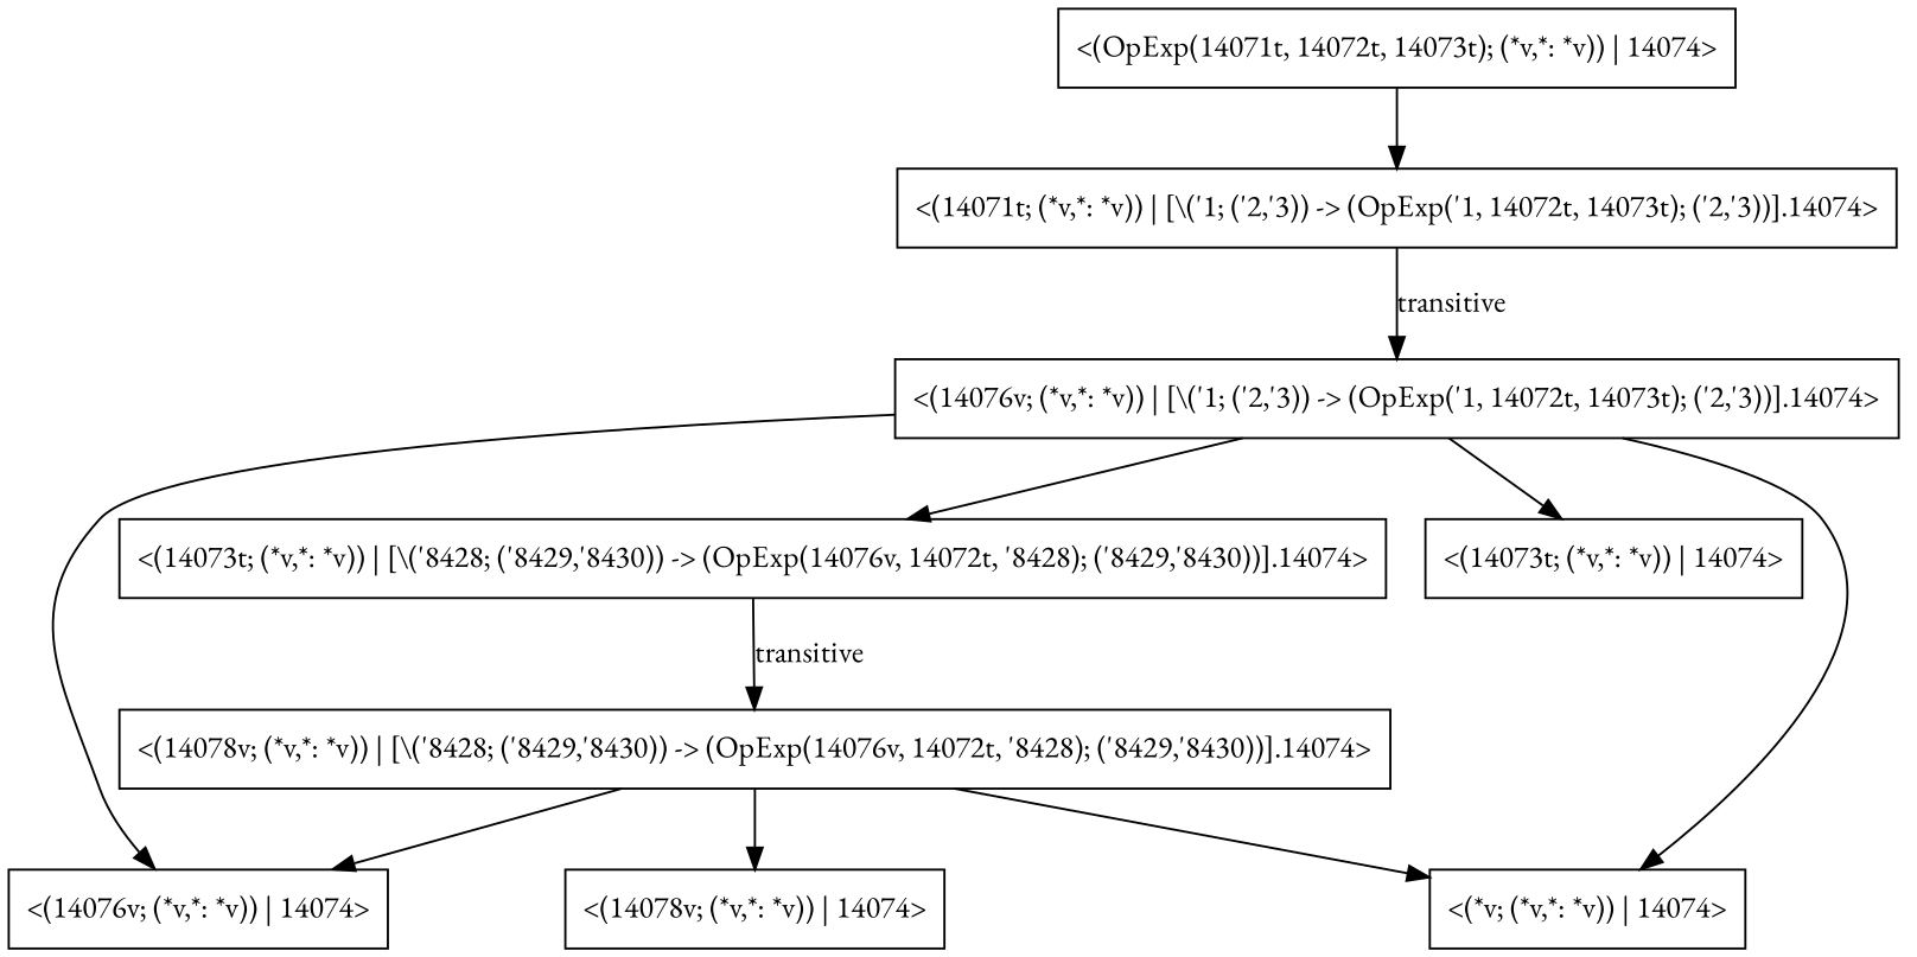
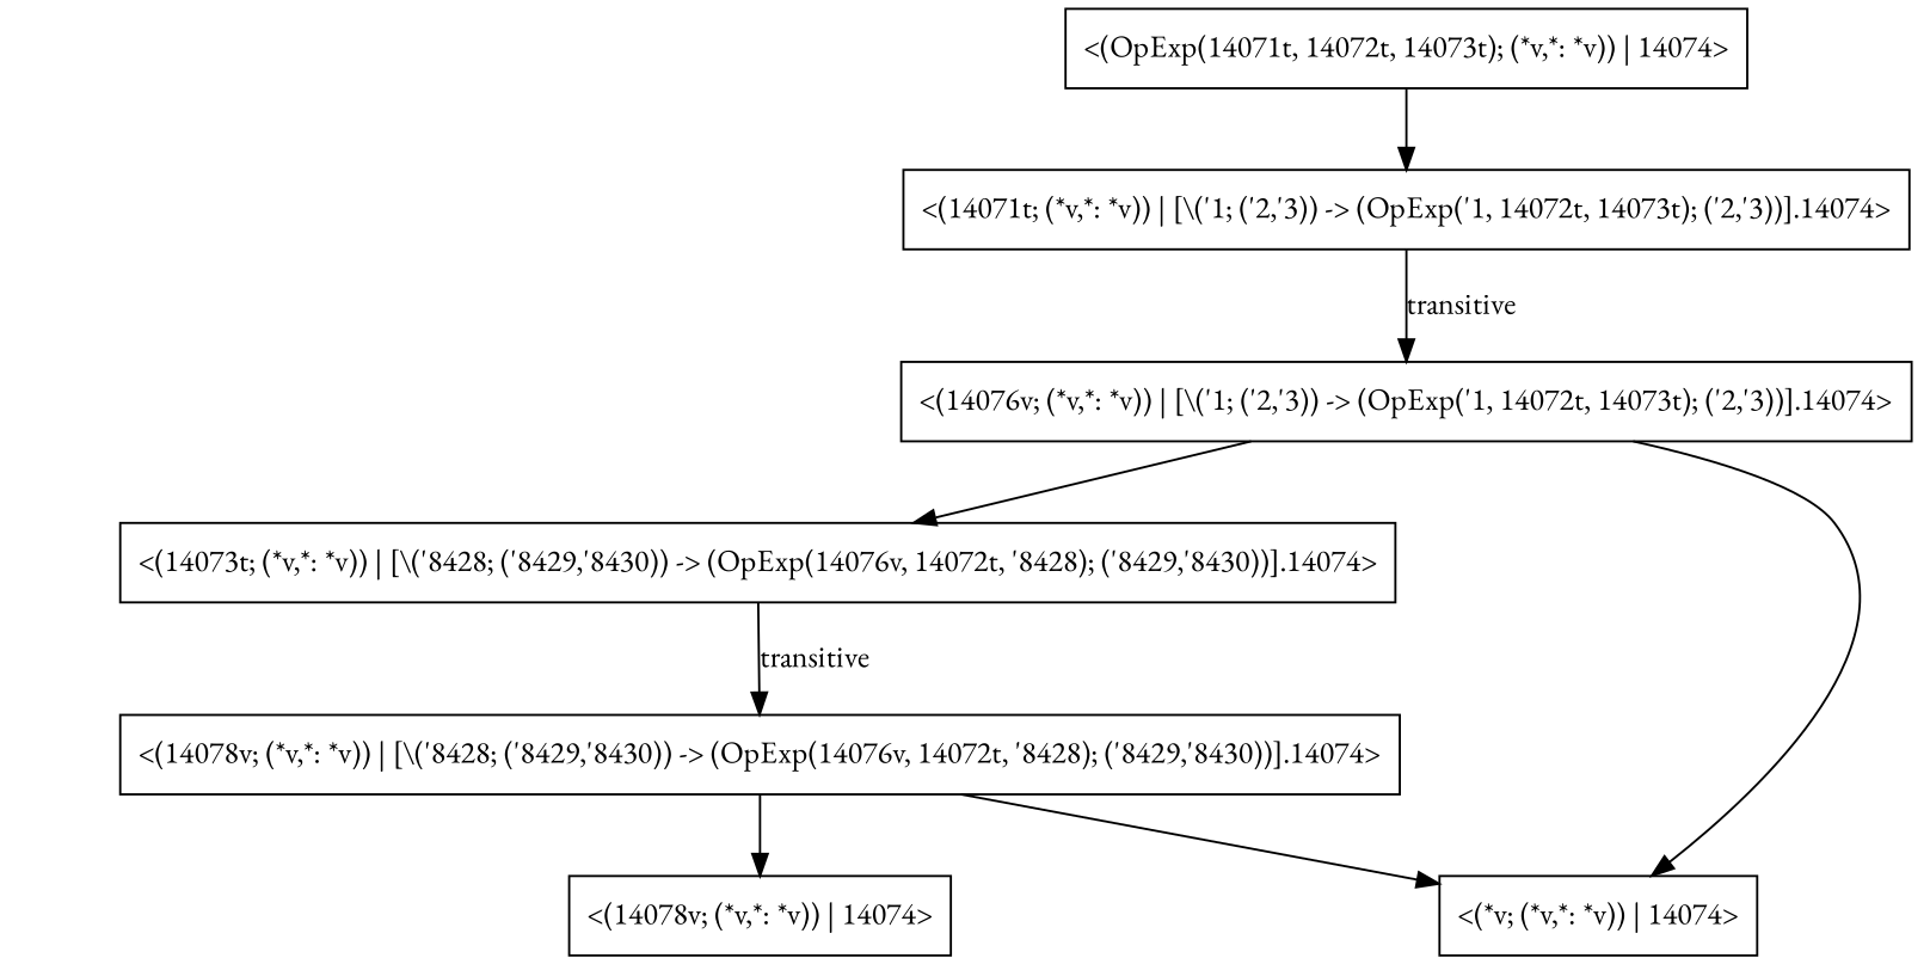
  digraph {
    fontname="EB Garamond"
    node [fontname="EB Garamond" shape=box]
    edge [fontname="EB Garamond" shape=box]
    n1 [label="<(14071t; (*v,*: *v)) | [\\('1; ('2,'3)) -> (OpExp('1, 14072t, 14073t); ('2,'3))].14074>"]
    n2 [label="<(14076v; (*v,*: *v)) | [\\('1; ('2,'3)) -> (OpExp('1, 14072t, 14073t); ('2,'3))].14074>"]
-   n3 [label="<(14076v; (*v,*: *v)) | 14074>"]
    n4 [label="<(*v; (*v,*: *v)) | 14074>"]
-   n5 [label="<(14073t; (*v,*: *v)) | 14074>"]
    n6 [label="<(14073t; (*v,*: *v)) | [\\('8428; ('8429,'8430)) -> (OpExp(14076v, 14072t, '8428); ('8429,'8430))].14074>"]
    n7 [label="<(14078v; (*v,*: *v)) | [\\('8428; ('8429,'8430)) -> (OpExp(14076v, 14072t, '8428); ('8429,'8430))].14074>"]
    n8 [label="<(14078v; (*v,*: *v)) | 14074>"]
    n9 [label="<(OpExp(14071t, 14072t, 14073t); (*v,*: *v)) | 14074>"]
    n1 -> n2 [label=transitive]
-   n2 -> n3
    n2 -> n4
-   n2 -> n5
    n2 -> n6
    n6 -> n7 [label=transitive]
-   n7 -> n3
    n7 -> n4
    n7 -> n8
    n9 -> n1
  }
